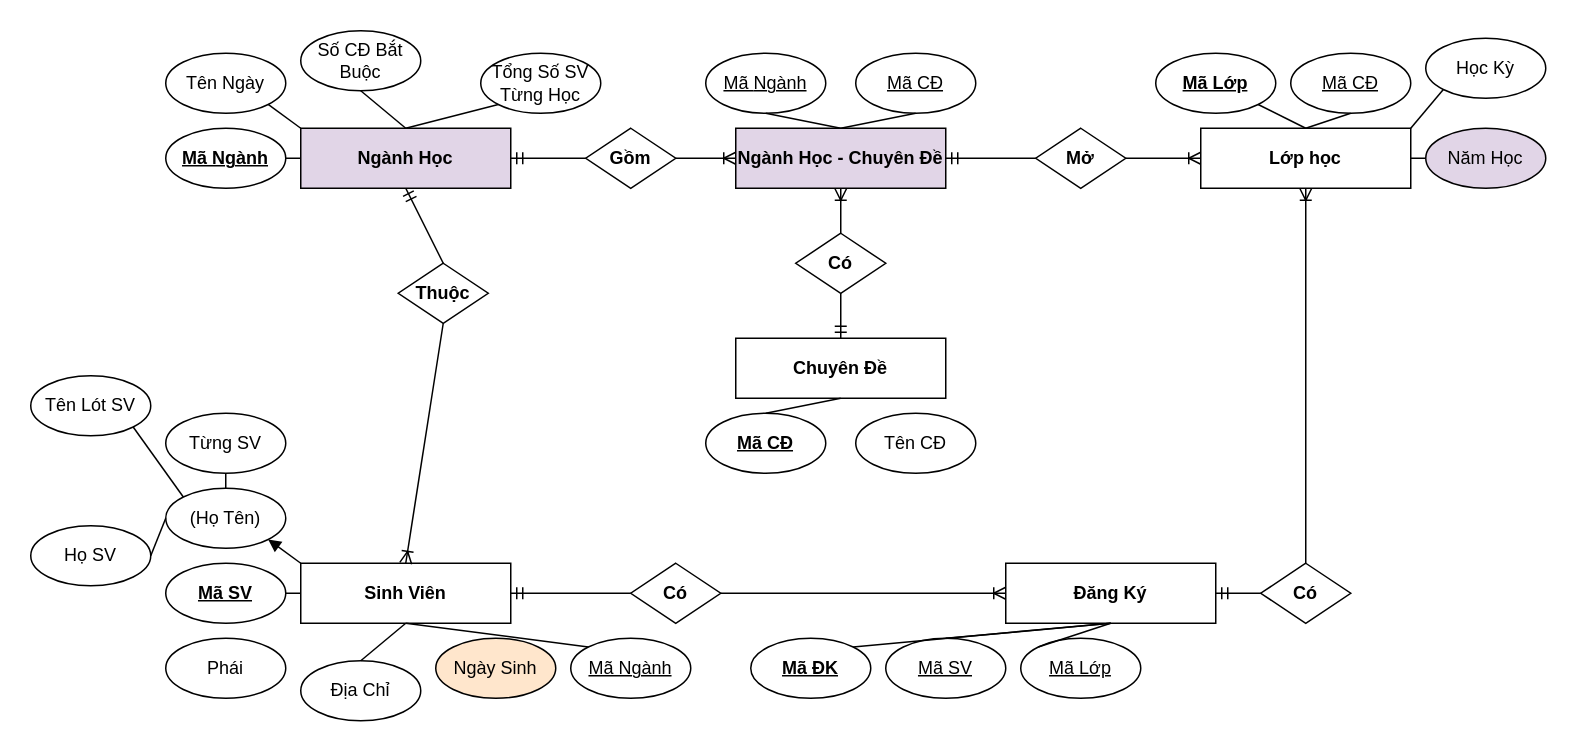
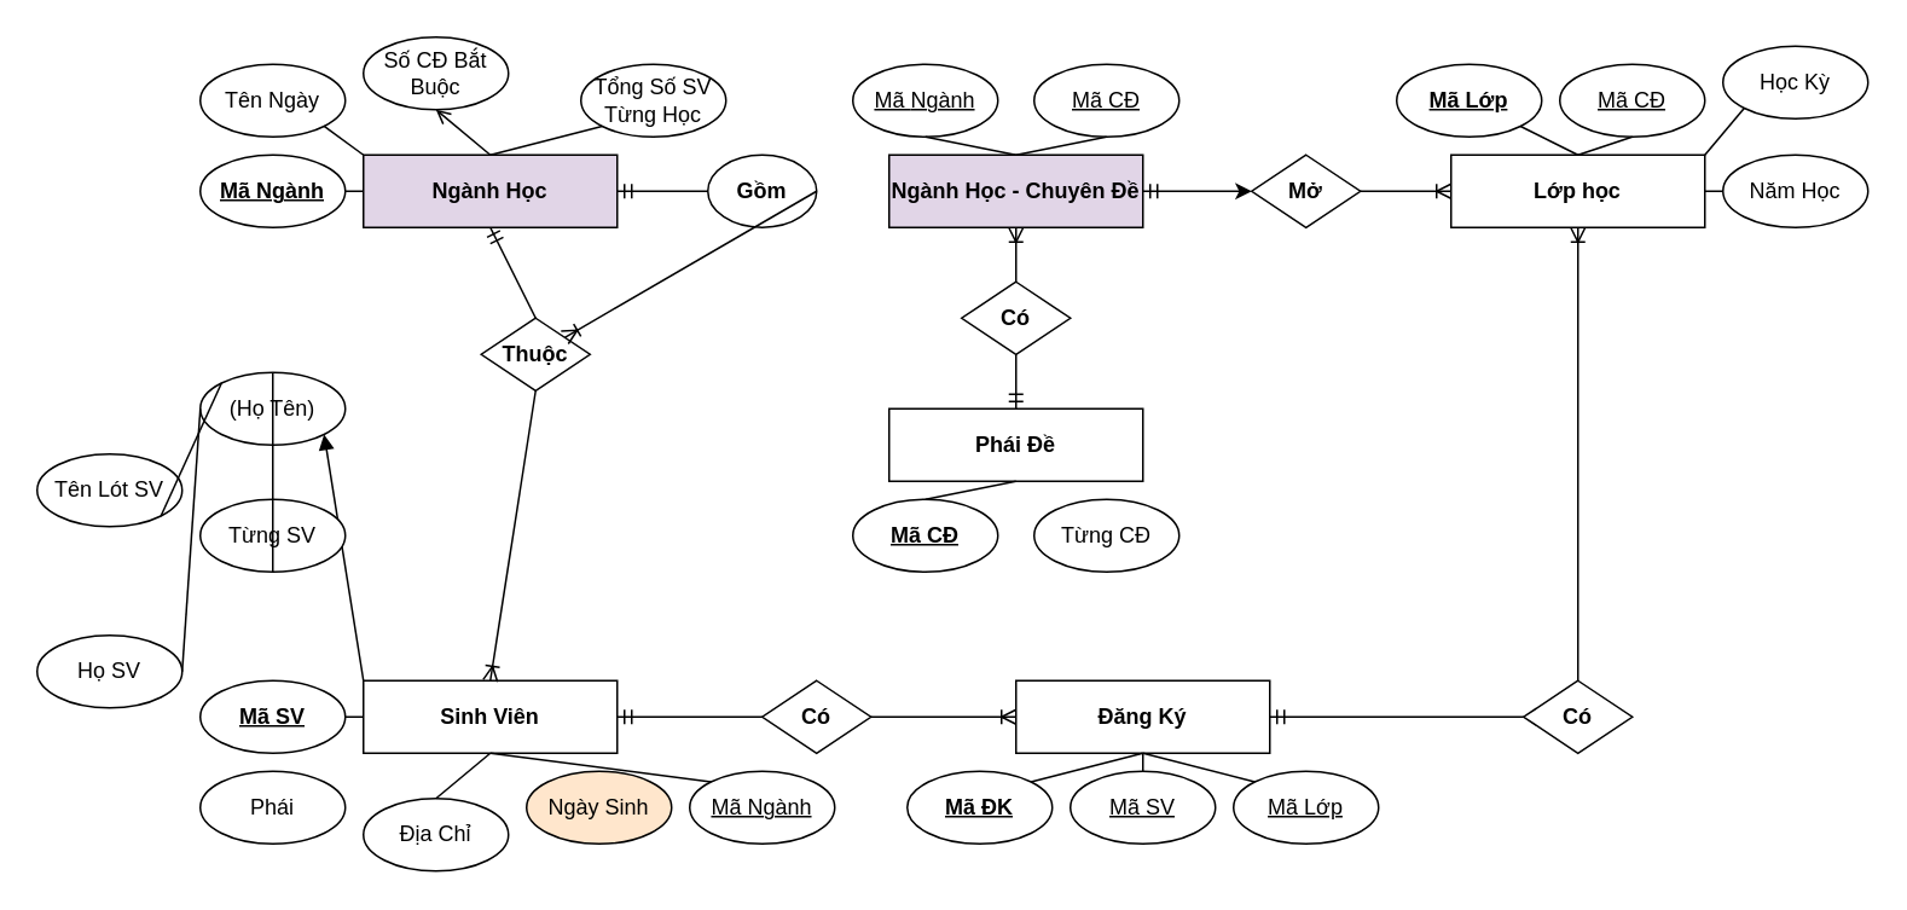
  <mxCell id="0" />
  <mxCell id="1" parent="0" />
  <mxCell id="2" value="Sinh Viên" style="rounded=0;whiteSpace=wrap;html=1;fontStyle=1" parent="1" vertex="1"><mxGeometry x="200" y="375" width="140" height="40" as="geometry" /></mxCell>
- <mxCell id="3" value="(Họ Tên)" style="ellipse;whiteSpace=wrap;html=1;fontStyle=0" parent="1" vertex="1"><mxGeometry x="110" y="325" width="80" height="40" as="geometry" /></mxCell>
+ <mxCell id="3" value="(Họ Tên)" style="ellipse;whiteSpace=wrap;html=1;fontStyle=0" parent="1" vertex="1"><mxGeometry x="110" y="205" width="80" height="40" as="geometry" /></mxCell>
  <mxCell id="4" value="Ngày Sinh" style="ellipse;whiteSpace=wrap;html=1;fontStyle=0;fillColor=#ffe6cc;" parent="1" vertex="1"><mxGeometry x="290" y="425" width="80" height="40" as="geometry" /></mxCell>
  <mxCell id="5" value="Phái" style="ellipse;whiteSpace=wrap;html=1;fontStyle=0" parent="1" vertex="1"><mxGeometry x="110" y="425" width="80" height="40" as="geometry" /></mxCell>
  <mxCell id="6" value="&lt;u&gt;Mã SV&lt;/u&gt;" style="ellipse;whiteSpace=wrap;html=1;fontStyle=1" parent="1" vertex="1"><mxGeometry x="110" y="375" width="80" height="40" as="geometry" /></mxCell>
  <mxCell id="7" value="Địa Chỉ" style="ellipse;whiteSpace=wrap;html=1;fontStyle=0" parent="1" vertex="1"><mxGeometry x="200" y="440" width="80" height="40" as="geometry" /></mxCell>
  <mxCell id="8" value="" style="endArrow=none;html=1;rounded=0;entryX=1;entryY=0.5;entryDx=0;entryDy=0;exitX=0;exitY=0.5;exitDx=0;exitDy=0;fontStyle=1" parent="1" source="2" target="6" edge="1"><mxGeometry width="50" height="50" relative="1" as="geometry"><mxPoint x="230" y="425" as="sourcePoint" /><mxPoint x="280" y="375" as="targetPoint" /></mxGeometry></mxCell>
  <mxCell id="9" value="" style="endArrow=block;html=1;rounded=0;entryX=1;entryY=1;entryDx=0;entryDy=0;exitX=0;exitY=0;exitDx=0;exitDy=0;fontStyle=1;" parent="1" source="2" target="3" edge="1"><mxGeometry width="50" height="50" relative="1" as="geometry"><mxPoint x="210" y="425" as="sourcePoint" /><mxPoint x="260" y="375" as="targetPoint" /></mxGeometry></mxCell>
  <mxCell id="10" value="" style="endArrow=none;html=1;rounded=0;entryX=0.5;entryY=0;entryDx=0;entryDy=0;fontStyle=1;exitX=0.5;exitY=1;exitDx=0;exitDy=0;" parent="1" source="2" target="7" edge="1"><mxGeometry width="50" height="50" relative="1" as="geometry"><mxPoint x="230" y="425" as="sourcePoint" /><mxPoint x="310" y="375" as="targetPoint" /></mxGeometry></mxCell>
  <mxCell id="11" value="Ngành Học" style="rounded=0;whiteSpace=wrap;html=1;fontStyle=1;fillColor=#e1d5e7;" parent="1" vertex="1"><mxGeometry x="200" y="85" width="140" height="40" as="geometry" /></mxCell>
  <mxCell id="12" value="Tên Ngày" style="ellipse;whiteSpace=wrap;html=1;fontStyle=0" parent="1" vertex="1"><mxGeometry x="110" y="35" width="80" height="40" as="geometry" /></mxCell>
  <mxCell id="13" value="Số CĐ Bắt Buộc" style="ellipse;whiteSpace=wrap;html=1;fontStyle=0" parent="1" vertex="1"><mxGeometry x="200" y="20" width="80" height="40" as="geometry" /></mxCell>
  <mxCell id="14" value="&lt;u&gt;Mã Ngành&lt;/u&gt;" style="ellipse;whiteSpace=wrap;html=1;fontStyle=1" parent="1" vertex="1"><mxGeometry x="110" y="85" width="80" height="40" as="geometry" /></mxCell>
  <mxCell id="15" value="Tổng Số SV&lt;div&gt;Từng Học&lt;/div&gt;" style="ellipse;whiteSpace=wrap;html=1;fontStyle=0" parent="1" vertex="1"><mxGeometry x="320" y="35" width="80" height="40" as="geometry" /></mxCell>
  <mxCell id="16" value="" style="endArrow=none;html=1;rounded=0;entryX=1;entryY=0.5;entryDx=0;entryDy=0;exitX=0;exitY=0.5;exitDx=0;exitDy=0;fontStyle=1" parent="1" source="11" target="14" edge="1"><mxGeometry width="50" height="50" relative="1" as="geometry"><mxPoint x="230" y="115" as="sourcePoint" /><mxPoint x="280" y="65" as="targetPoint" /></mxGeometry></mxCell>
  <mxCell id="17" value="" style="endArrow=none;html=1;rounded=0;entryX=1;entryY=1;entryDx=0;entryDy=0;exitX=0;exitY=0;exitDx=0;exitDy=0;fontStyle=1" parent="1" source="11" target="12" edge="1"><mxGeometry width="50" height="50" relative="1" as="geometry"><mxPoint x="210" y="115" as="sourcePoint" /><mxPoint x="260" y="65" as="targetPoint" /></mxGeometry></mxCell>
- <mxCell id="18" value="" style="endArrow=none;html=1;rounded=0;entryX=0.5;entryY=1;entryDx=0;entryDy=0;exitX=0.5;exitY=0;exitDx=0;exitDy=0;fontStyle=1" parent="1" source="11" target="13" edge="1"><mxGeometry width="50" height="50" relative="1" as="geometry"><mxPoint x="240" y="145" as="sourcePoint" /><mxPoint x="260" y="65" as="targetPoint" /></mxGeometry></mxCell>
+ <mxCell id="18" value="" style="endArrow=open;html=1;rounded=0;entryX=0.5;entryY=1;entryDx=0;entryDy=0;exitX=0.5;exitY=0;exitDx=0;exitDy=0;fontStyle=1;" parent="1" source="11" target="13" edge="1"><mxGeometry width="50" height="50" relative="1" as="geometry"><mxPoint x="240" y="145" as="sourcePoint" /><mxPoint x="260" y="65" as="targetPoint" /></mxGeometry></mxCell>
  <mxCell id="19" value="" style="endArrow=none;html=1;rounded=0;entryX=0;entryY=1;entryDx=0;entryDy=0;exitX=0.5;exitY=0;exitDx=0;exitDy=0;fontStyle=1" parent="1" source="11" target="15" edge="1"><mxGeometry width="50" height="50" relative="1" as="geometry"><mxPoint x="260" y="115" as="sourcePoint" /><mxPoint x="310" y="65" as="targetPoint" /></mxGeometry></mxCell>
  <mxCell id="20" value="Thuộc" style="rhombus;whiteSpace=wrap;html=1;fontStyle=1" parent="1" vertex="1"><mxGeometry x="265" y="175" width="60" height="40" as="geometry" /></mxCell>
  <mxCell id="21" value="" style="endArrow=none;html=1;rounded=0;startArrow=ERoneToMany;startFill=0;fontStyle=1;entryX=0.5;entryY=1;entryDx=0;entryDy=0;" parent="1" target="20" edge="1"><mxGeometry relative="1" as="geometry"><mxPoint x="270" y="375" as="sourcePoint" /><mxPoint x="270" y="285" as="targetPoint" /></mxGeometry></mxCell>
  <mxCell id="22" value="" style="endArrow=none;html=1;rounded=0;startArrow=ERmandOne;startFill=0;fontStyle=1;exitX=0.5;exitY=1;exitDx=0;exitDy=0;entryX=0.5;entryY=0;entryDx=0;entryDy=0;" parent="1" source="11" target="20" edge="1"><mxGeometry relative="1" as="geometry"><mxPoint x="560" y="15" as="sourcePoint" /><mxPoint x="280" y="155" as="targetPoint" /></mxGeometry></mxCell>
  <mxCell id="23" value="Họ SV" style="ellipse;whiteSpace=wrap;html=1;fontStyle=0" parent="1" vertex="1"><mxGeometry x="20" y="350" width="80" height="40" as="geometry" /></mxCell>
  <mxCell id="24" value="Tên Lót SV" style="ellipse;whiteSpace=wrap;html=1;fontStyle=0" parent="1" vertex="1"><mxGeometry x="20" y="250" width="80" height="40" as="geometry" /></mxCell>
  <mxCell id="25" value="Từng SV" style="ellipse;whiteSpace=wrap;html=1;fontStyle=0" parent="1" vertex="1"><mxGeometry x="110" y="275" width="80" height="40" as="geometry" /></mxCell>
  <mxCell id="26" value="" style="endArrow=none;html=1;rounded=0;entryX=0;entryY=0;entryDx=0;entryDy=0;exitX=1;exitY=1;exitDx=0;exitDy=0;fontStyle=1" parent="1" source="24" target="3" edge="1"><mxGeometry width="50" height="50" relative="1" as="geometry"><mxPoint x="110" y="465" as="sourcePoint" /><mxPoint x="160" y="415" as="targetPoint" /></mxGeometry></mxCell>
  <mxCell id="27" value="" style="endArrow=none;html=1;rounded=0;entryX=0;entryY=0.5;entryDx=0;entryDy=0;exitX=1;exitY=0.5;exitDx=0;exitDy=0;fontStyle=1" parent="1" source="23" target="3" edge="1"><mxGeometry width="50" height="50" relative="1" as="geometry"><mxPoint x="110" y="465" as="sourcePoint" /><mxPoint x="160" y="415" as="targetPoint" /></mxGeometry></mxCell>
  <mxCell id="28" value="" style="endArrow=none;html=1;rounded=0;entryX=0.5;entryY=1;entryDx=0;entryDy=0;exitX=0.5;exitY=0;exitDx=0;exitDy=0;fontStyle=1" parent="1" source="3" target="25" edge="1"><mxGeometry width="50" height="50" relative="1" as="geometry"><mxPoint x="110" y="465" as="sourcePoint" /><mxPoint x="160" y="415" as="targetPoint" /></mxGeometry></mxCell>
- <mxCell id="29" value="Gồm" style="rhombus;whiteSpace=wrap;html=1;fontStyle=1" parent="1" vertex="1"><mxGeometry x="390" y="85" width="60" height="40" as="geometry" /></mxCell>
- <mxCell id="30" value="" style="endArrow=ERoneToMany;html=1;rounded=0;exitX=1;exitY=0.5;exitDx=0;exitDy=0;endFill=0;fontStyle=1;entryX=0;entryY=0.5;entryDx=0;entryDy=0;" parent="1" source="29" target="32" edge="1"><mxGeometry width="50" height="50" relative="1" as="geometry"><mxPoint x="670" y="55" as="sourcePoint" /><mxPoint x="500" y="105" as="targetPoint" /></mxGeometry></mxCell>
+ <mxCell id="29" value="Gồm" style="ellipse;whiteSpace=wrap;html=1;fontStyle=1;" parent="1" vertex="1"><mxGeometry x="390" y="85" width="60" height="40" as="geometry" /></mxCell>
+ <mxCell id="30" value="" style="endArrow=ERoneToMany;html=1;rounded=0;exitX=1;exitY=0.5;exitDx=0;exitDy=0;endFill=0;fontStyle=1;" parent="1" source="29" target="20" edge="1"><mxGeometry width="50" height="50" relative="1" as="geometry"><mxPoint x="670" y="55" as="sourcePoint" /><mxPoint x="500" y="105" as="targetPoint" /></mxGeometry></mxCell>
  <mxCell id="31" value="" style="endArrow=none;html=1;rounded=0;entryX=0;entryY=0.5;entryDx=0;entryDy=0;startArrow=ERmandOne;startFill=0;fontStyle=1;exitX=1;exitY=0.5;exitDx=0;exitDy=0;" parent="1" source="11" target="29" edge="1"><mxGeometry width="50" height="50" relative="1" as="geometry"><mxPoint x="420" y="-15" as="sourcePoint" /><mxPoint x="610" y="55" as="targetPoint" /></mxGeometry></mxCell>
  <mxCell id="32" value="Ngành Học - Chuyên Đề" style="rounded=0;whiteSpace=wrap;html=1;fontStyle=1;fillColor=#e1d5e7;" parent="1" vertex="1"><mxGeometry x="490" y="85" width="140" height="40" as="geometry" /></mxCell>
  <mxCell id="33" value="Mở" style="rhombus;whiteSpace=wrap;html=1;fontStyle=1" parent="1" vertex="1"><mxGeometry x="690" y="85" width="60" height="40" as="geometry" /></mxCell>
- <mxCell id="34" value="Tên&amp;nbsp;CĐ" style="ellipse;whiteSpace=wrap;html=1;align=center;fontStyle=0" parent="1" vertex="1"><mxGeometry x="570" y="275" width="80" height="40" as="geometry" /></mxCell>
+ <mxCell id="34" value="Từng&amp;nbsp;CĐ" style="ellipse;whiteSpace=wrap;html=1;align=center;fontStyle=0" parent="1" vertex="1"><mxGeometry x="570" y="275" width="80" height="40" as="geometry" /></mxCell>
  <mxCell id="35" value="&lt;u&gt;Mã CĐ&lt;/u&gt;" style="ellipse;whiteSpace=wrap;html=1;fontStyle=0" parent="1" vertex="1"><mxGeometry x="570" y="35" width="80" height="40" as="geometry" /></mxCell>
  <mxCell id="36" value="" style="endArrow=none;html=1;rounded=0;entryX=0.5;entryY=0;entryDx=0;entryDy=0;exitX=0.5;exitY=1;exitDx=0;exitDy=0;fontStyle=1" parent="1" source="35" target="32" edge="1"><mxGeometry width="50" height="50" relative="1" as="geometry"><mxPoint x="845" y="-85" as="sourcePoint" /><mxPoint x="855" y="-85" as="targetPoint" /></mxGeometry></mxCell>
- <mxCell id="37" value="" style="endArrow=none;html=1;rounded=0;entryX=0;entryY=0.5;entryDx=0;entryDy=0;startArrow=ERmandOne;startFill=0;fontStyle=1;exitX=1;exitY=0.5;exitDx=0;exitDy=0;" parent="1" source="32" target="33" edge="1"><mxGeometry width="50" height="50" relative="1" as="geometry"><mxPoint x="640" y="105" as="sourcePoint" /><mxPoint x="910" y="95" as="targetPoint" /></mxGeometry></mxCell>
+ <mxCell id="37" value="" style="endArrow=classic;html=1;rounded=0;entryX=0;entryY=0.5;entryDx=0;entryDy=0;startArrow=ERmandOne;startFill=0;fontStyle=1;exitX=1;exitY=0.5;exitDx=0;exitDy=0;" parent="1" source="32" target="33" edge="1"><mxGeometry width="50" height="50" relative="1" as="geometry"><mxPoint x="640" y="105" as="sourcePoint" /><mxPoint x="910" y="95" as="targetPoint" /></mxGeometry></mxCell>
  <mxCell id="38" value="Lớp học" style="rounded=0;whiteSpace=wrap;html=1;fontStyle=1" parent="1" vertex="1"><mxGeometry x="800" y="85" width="140" height="40" as="geometry" /></mxCell>
  <mxCell id="39" value="" style="endArrow=ERoneToMany;html=1;rounded=0;exitX=1;exitY=0.5;exitDx=0;exitDy=0;endFill=0;fontStyle=1;entryX=0;entryY=0.5;entryDx=0;entryDy=0;" parent="1" source="33" target="38" edge="1"><mxGeometry width="50" height="50" relative="1" as="geometry"><mxPoint x="910" y="145" as="sourcePoint" /><mxPoint x="820" y="35" as="targetPoint" /></mxGeometry></mxCell>
  <mxCell id="40" value="&lt;u&gt;Mã Lớp&lt;/u&gt;" style="ellipse;whiteSpace=wrap;html=1;fontStyle=1" parent="1" vertex="1"><mxGeometry x="770" y="35" width="80" height="40" as="geometry" /></mxCell>
  <mxCell id="41" value="" style="endArrow=none;html=1;rounded=0;exitX=1;exitY=1;exitDx=0;exitDy=0;fontStyle=1;entryX=0.5;entryY=0;entryDx=0;entryDy=0;" parent="1" source="40" target="38" edge="1"><mxGeometry width="50" height="50" relative="1" as="geometry"><mxPoint x="970" y="-65" as="sourcePoint" /><mxPoint x="1040" y="25" as="targetPoint" /></mxGeometry></mxCell>
- <mxCell id="42" value="Đăng Ký" style="rounded=0;whiteSpace=wrap;html=1;fontStyle=1" parent="1" vertex="1"><mxGeometry x="670" y="375" width="140" height="40" as="geometry" /></mxCell>
+ <mxCell id="42" value="Đăng Ký" style="rounded=0;whiteSpace=wrap;html=1;fontStyle=1" parent="1" vertex="1"><mxGeometry x="560" y="375" width="140" height="40" as="geometry" /></mxCell>
  <mxCell id="43" value="Học Kỳ" style="ellipse;whiteSpace=wrap;html=1;fontStyle=0" parent="1" vertex="1"><mxGeometry x="950" y="25" width="80" height="40" as="geometry" /></mxCell>
  <mxCell id="44" value="&lt;u&gt;Mã CĐ&lt;/u&gt;" style="ellipse;whiteSpace=wrap;html=1;fontStyle=0" parent="1" vertex="1"><mxGeometry x="860" y="35" width="80" height="40" as="geometry" /></mxCell>
  <mxCell id="45" value="" style="endArrow=none;html=1;rounded=0;exitX=0.5;exitY=1;exitDx=0;exitDy=0;fontStyle=1;entryX=0.5;entryY=0;entryDx=0;entryDy=0;" parent="1" source="44" target="38" edge="1"><mxGeometry width="50" height="50" relative="1" as="geometry"><mxPoint x="830" y="75" as="sourcePoint" /><mxPoint x="880" y="95" as="targetPoint" /></mxGeometry></mxCell>
  <mxCell id="46" value="" style="endArrow=none;html=1;rounded=0;exitX=0;exitY=1;exitDx=0;exitDy=0;fontStyle=1;entryX=1;entryY=0;entryDx=0;entryDy=0;" parent="1" source="43" target="38" edge="1"><mxGeometry width="50" height="50" relative="1" as="geometry"><mxPoint x="818" y="79" as="sourcePoint" /><mxPoint x="880" y="95" as="targetPoint" /></mxGeometry></mxCell>
  <mxCell id="47" value="&lt;u style=&quot;border-color: var(--border-color);&quot;&gt;Mã Lớp&lt;/u&gt;" style="ellipse;whiteSpace=wrap;html=1;fontStyle=0" parent="1" vertex="1"><mxGeometry x="680" y="425" width="80" height="40" as="geometry" /></mxCell>
  <mxCell id="48" value="&lt;u&gt;Mã SV&lt;/u&gt;" style="ellipse;whiteSpace=wrap;html=1;fontStyle=0" parent="1" vertex="1"><mxGeometry x="590" y="425" width="80" height="40" as="geometry" /></mxCell>
  <mxCell id="49" value="&lt;u&gt;Mã ĐK&lt;/u&gt;" style="ellipse;whiteSpace=wrap;html=1;fontStyle=1" parent="1" vertex="1"><mxGeometry x="500" y="425" width="80" height="40" as="geometry" /></mxCell>
  <mxCell id="50" value="" style="endArrow=none;html=1;rounded=0;entryX=1;entryY=0;entryDx=0;entryDy=0;exitX=0.5;exitY=1;exitDx=0;exitDy=0;fontStyle=1" parent="1" source="42" target="49" edge="1"><mxGeometry width="50" height="50" relative="1" as="geometry"><mxPoint x="580" y="475" as="sourcePoint" /><mxPoint x="558" y="491" as="targetPoint" /></mxGeometry></mxCell>
  <mxCell id="51" value="" style="endArrow=none;html=1;rounded=0;entryX=0.5;entryY=0;entryDx=0;entryDy=0;exitX=0.5;exitY=1;exitDx=0;exitDy=0;fontStyle=1" parent="1" source="42" target="48" edge="1"><mxGeometry width="50" height="50" relative="1" as="geometry"><mxPoint x="590" y="485" as="sourcePoint" /><mxPoint x="568" y="501" as="targetPoint" /></mxGeometry></mxCell>
  <mxCell id="52" value="" style="endArrow=none;html=1;rounded=0;entryX=0;entryY=0;entryDx=0;entryDy=0;exitX=0.5;exitY=1;exitDx=0;exitDy=0;fontStyle=1" parent="1" source="42" target="47" edge="1"><mxGeometry width="50" height="50" relative="1" as="geometry"><mxPoint x="600" y="495" as="sourcePoint" /><mxPoint x="578" y="511" as="targetPoint" /></mxGeometry></mxCell>
  <mxCell id="53" value="" style="endArrow=ERmandOne;html=1;rounded=0;startArrow=none;startFill=0;endFill=0;fontStyle=1;entryX=1;entryY=0.5;entryDx=0;entryDy=0;exitX=0;exitY=0.5;exitDx=0;exitDy=0;" parent="1" source="54" target="2" edge="1"><mxGeometry width="50" height="50" relative="1" as="geometry"><mxPoint x="480" y="405" as="sourcePoint" /><mxPoint x="430" y="425" as="targetPoint" /></mxGeometry></mxCell>
  <mxCell id="54" value="Có" style="rhombus;whiteSpace=wrap;html=1;fontStyle=1" parent="1" vertex="1"><mxGeometry x="420" y="375" width="60" height="40" as="geometry" /></mxCell>
  <mxCell id="55" value="" style="endArrow=none;html=1;rounded=0;entryX=1;entryY=0.5;entryDx=0;entryDy=0;startArrow=ERoneToMany;startFill=0;fontStyle=1;exitX=0;exitY=0.5;exitDx=0;exitDy=0;" parent="1" source="42" target="54" edge="1"><mxGeometry width="50" height="50" relative="1" as="geometry"><mxPoint x="490" y="325" as="sourcePoint" /><mxPoint x="720" y="245" as="targetPoint" /></mxGeometry></mxCell>
  <mxCell id="56" value="" style="endArrow=none;html=1;rounded=0;endFill=0;startFill=0;startArrow=ERoneToMany;fontStyle=1;entryX=0.5;entryY=0;entryDx=0;entryDy=0;exitX=0.5;exitY=1;exitDx=0;exitDy=0;" parent="1" source="38" target="57" edge="1"><mxGeometry width="50" height="50" relative="1" as="geometry"><mxPoint x="835" y="125" as="sourcePoint" /><mxPoint x="810" y="385" as="targetPoint" /></mxGeometry></mxCell>
  <mxCell id="57" value="Có" style="rhombus;whiteSpace=wrap;html=1;fontStyle=1" parent="1" vertex="1"><mxGeometry x="840" y="375" width="60" height="40" as="geometry" /></mxCell>
  <mxCell id="58" value="" style="endArrow=ERmandOne;html=1;rounded=0;entryX=1;entryY=0.5;entryDx=0;entryDy=0;startArrow=none;startFill=0;endFill=0;fontStyle=1;exitX=0;exitY=0.5;exitDx=0;exitDy=0;" parent="1" source="57" target="42" edge="1"><mxGeometry width="50" height="50" relative="1" as="geometry"><mxPoint x="835" y="445" as="sourcePoint" /><mxPoint x="810" y="465" as="targetPoint" /></mxGeometry></mxCell>
- <mxCell id="59" value="Năm Học" style="ellipse;whiteSpace=wrap;html=1;fontStyle=0;fillColor=#e1d5e7;" parent="1" vertex="1"><mxGeometry x="950" y="85" width="80" height="40" as="geometry" /></mxCell>
+ <mxCell id="59" value="Năm Học" style="ellipse;whiteSpace=wrap;html=1;fontStyle=0" parent="1" vertex="1"><mxGeometry x="950" y="85" width="80" height="40" as="geometry" /></mxCell>
  <mxCell id="60" value="" style="edgeStyle=none;orthogonalLoop=1;jettySize=auto;html=1;rounded=0;exitX=0;exitY=0.5;exitDx=0;exitDy=0;endArrow=none;endFill=0;" parent="1" source="59" edge="1"><mxGeometry width="80" relative="1" as="geometry"><mxPoint x="1050" y="125" as="sourcePoint" /><mxPoint x="940" y="105" as="targetPoint" /><Array as="points" /></mxGeometry></mxCell>
  <mxCell id="61" value="&lt;u&gt;Mã&amp;nbsp;&lt;/u&gt;&lt;u&gt;Ngành&lt;/u&gt;" style="ellipse;whiteSpace=wrap;html=1;fontStyle=0" parent="1" vertex="1"><mxGeometry x="470" y="35" width="80" height="40" as="geometry" /></mxCell>
  <mxCell id="62" value="" style="endArrow=none;html=1;rounded=0;entryX=0.5;entryY=1;entryDx=0;entryDy=0;fontStyle=1;exitX=0.5;exitY=0;exitDx=0;exitDy=0;" parent="1" source="32" target="61" edge="1"><mxGeometry width="50" height="50" relative="1" as="geometry"><mxPoint x="720" y="195" as="sourcePoint" /><mxPoint x="570" y="135" as="targetPoint" /></mxGeometry></mxCell>
  <mxCell id="63" value="&lt;u&gt;Mã Ngành&lt;/u&gt;" style="ellipse;whiteSpace=wrap;html=1;fontStyle=0" parent="1" vertex="1"><mxGeometry x="380" y="425" width="80" height="40" as="geometry" /></mxCell>
  <mxCell id="64" value="" style="endArrow=none;html=1;rounded=0;entryX=0;entryY=0;entryDx=0;entryDy=0;exitX=0.5;exitY=1;exitDx=0;exitDy=0;fontStyle=1" parent="1" source="2" target="63" edge="1"><mxGeometry width="50" height="50" relative="1" as="geometry"><mxPoint x="280" y="425" as="sourcePoint" /><mxPoint x="312" y="441" as="targetPoint" /></mxGeometry></mxCell>
- <mxCell id="65" value="Chuyên Đề" style="rounded=0;whiteSpace=wrap;html=1;fontStyle=1" vertex="1" parent="1"><mxGeometry x="490" y="225" width="140" height="40" as="geometry" /></mxCell>
+ <mxCell id="65" value="Phái Đề" style="rounded=0;whiteSpace=wrap;html=1;fontStyle=1" vertex="1" parent="1"><mxGeometry x="490" y="225" width="140" height="40" as="geometry" /></mxCell>
  <mxCell id="66" value="" style="endArrow=none;html=1;rounded=0;entryX=0.5;entryY=1;entryDx=0;entryDy=0;exitX=0.5;exitY=0;exitDx=0;exitDy=0;fontStyle=1" edge="1" source="67" parent="1" target="65"><mxGeometry width="50" height="50" relative="1" as="geometry"><mxPoint x="720" y="175" as="sourcePoint" /><mxPoint x="435" y="345" as="targetPoint" /></mxGeometry></mxCell>
  <mxCell id="67" value="&lt;u&gt;Mã CĐ&lt;/u&gt;" style="ellipse;whiteSpace=wrap;html=1;fontStyle=1" vertex="1" parent="1"><mxGeometry x="470" y="275" width="80" height="40" as="geometry" /></mxCell>
  <mxCell id="68" value="" style="endArrow=ERmandOne;html=1;rounded=0;startArrow=none;startFill=0;endFill=0;fontStyle=1;entryX=0.5;entryY=0;entryDx=0;entryDy=0;exitX=0.5;exitY=1;exitDx=0;exitDy=0;" edge="1" parent="1" source="69" target="65"><mxGeometry width="50" height="50" relative="1" as="geometry"><mxPoint x="720" y="195" as="sourcePoint" /><mxPoint x="580" y="185" as="targetPoint" /></mxGeometry></mxCell>
  <mxCell id="69" value="Có" style="rhombus;whiteSpace=wrap;html=1;fontStyle=1" vertex="1" parent="1"><mxGeometry x="530" y="155" width="60" height="40" as="geometry" /></mxCell>
  <mxCell id="70" value="" style="endArrow=none;html=1;rounded=0;entryX=0.5;entryY=0;entryDx=0;entryDy=0;startArrow=ERoneToMany;startFill=0;fontStyle=1;exitX=0.5;exitY=1;exitDx=0;exitDy=0;" edge="1" parent="1" target="69" source="32"><mxGeometry width="50" height="50" relative="1" as="geometry"><mxPoint x="800" y="185" as="sourcePoint" /><mxPoint x="960" y="35" as="targetPoint" /></mxGeometry></mxCell>
